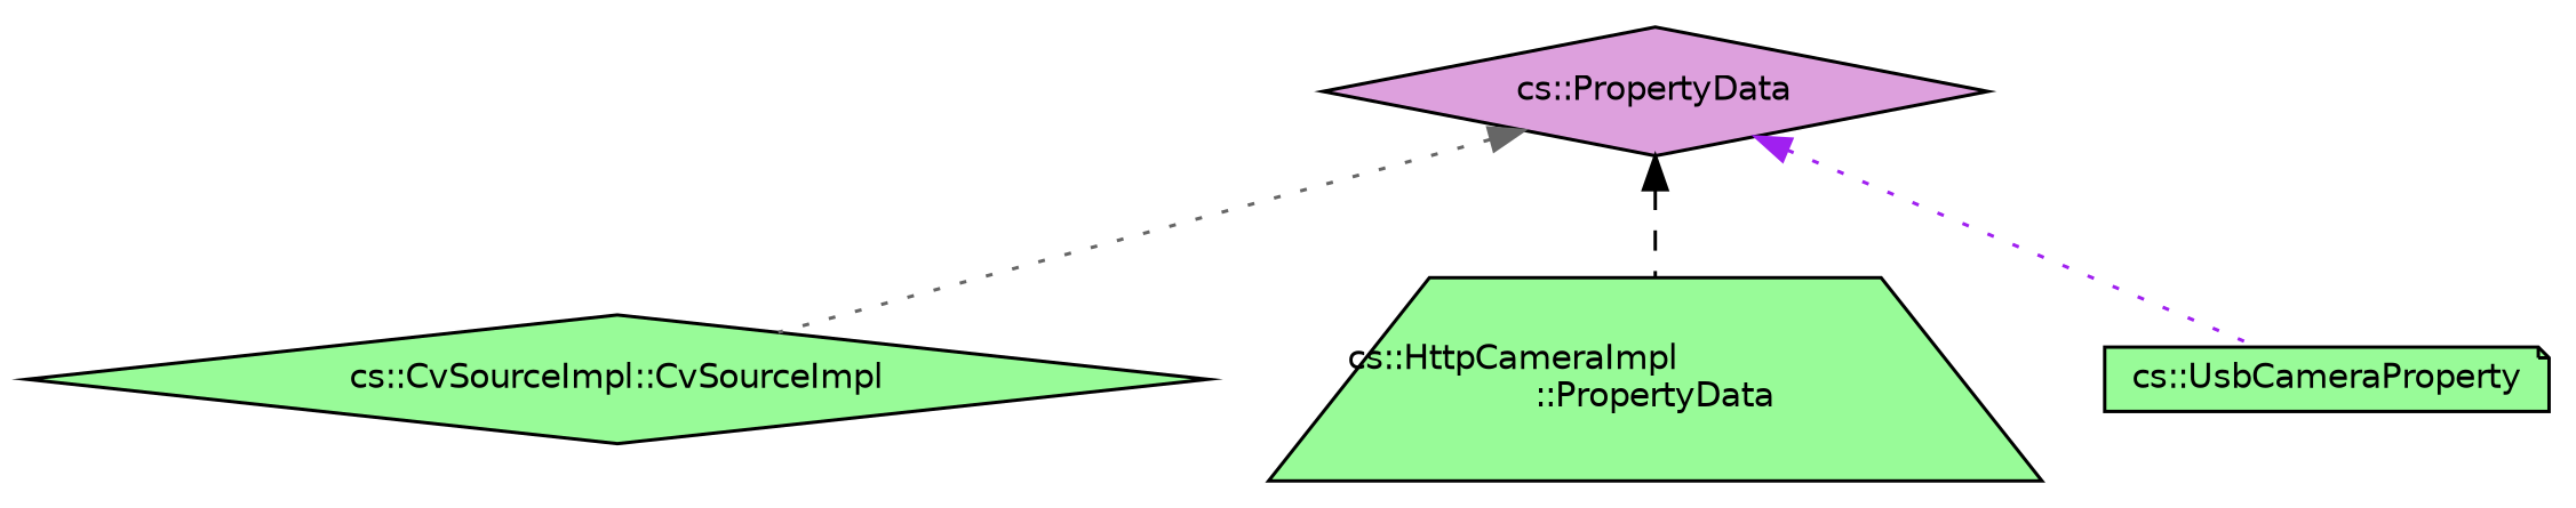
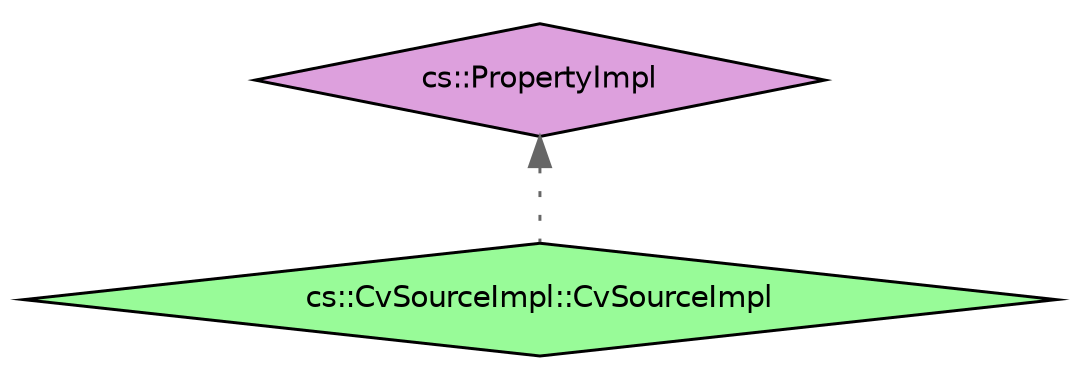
  digraph {
    rankdir=TB
    node [color=black fillcolor=palegreen fontname=Helvetica fontsize=10 shape=diamond style=filled]
    edge [dir=back fontname=Helvetica fontsize=10 labelfontname=Helvetica labelfontsize=10 style=dotted]
-   n1 [fillcolor=plum height=0.2 label="cs::PropertyData" width=0.4]
+   n1 [fillcolor=plum height=0.2 label="cs::PropertyImpl" width=0.4]
    n2 [height=0.2 label="cs::CvSourceImpl::CvSourceImpl" width=0.4]
-   n3 [height=0.2 label="cs::HttpCameraImpl\l::PropertyData" shape=trapezium width=0.4]
-   n4 [height=0.2 label="cs::UsbCameraProperty" shape=note width=0.4]
    n1 -> n2 [color=gray40]
-   n1 -> n3 [color=black style=dashed]
-   n1 -> n4 [color=purple]
  }
